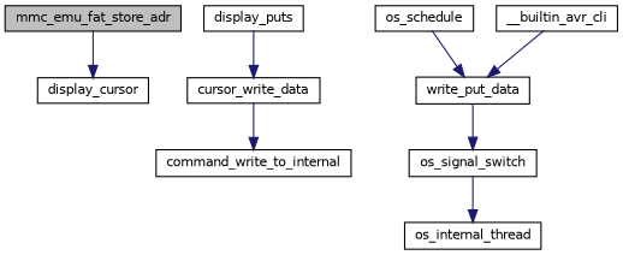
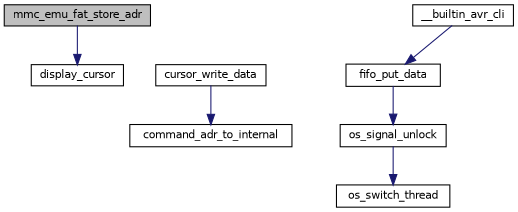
  digraph {
    rankdir=TB
    node [color=black fillcolor=white fontname=Helvetica fontsize=10 shape=record style=filled]
    edge [color=midnightblue fontname=Helvetica fontsize=10 labelfontname=Helvetica labelfontsize=10 style=solid]
    n1 [fillcolor=grey75 fontcolor=black height=0.2 label=mmc_emu_fat_store_adr width=0.4]
    n2 [height=0.2 label=display_cursor width=0.4]
-   n3 [height=0.2 label=display_puts width=0.4]
    n4 [height=0.2 label=cursor_write_data width=0.4]
-   n5 [height=0.2 label=command_write_to_internal width=0.4]
-   n6 [height=0.2 label=os_schedule width=0.4]
-   n7 [height=0.2 label=write_put_data width=0.4]
-   n8 [height=0.2 label=os_signal_switch width=0.4]
-   n9 [height=0.2 label=os_internal_thread width=0.4]
+   n5 [height=0.2 label=command_adr_to_internal width=0.4]
+   n7 [height=0.2 label=fifo_put_data width=0.4]
+   n8 [height=0.2 label=os_signal_unlock width=0.4]
+   n9 [height=0.2 label=os_switch_thread width=0.4]
    n10 [height=0.2 label=__builtin_avr_cli width=0.4]
    n1 -> n2
-   n3 -> n4
    n4 -> n5
-   n6 -> n7
    n7 -> n8
    n8 -> n9
    n10 -> n7
  }
